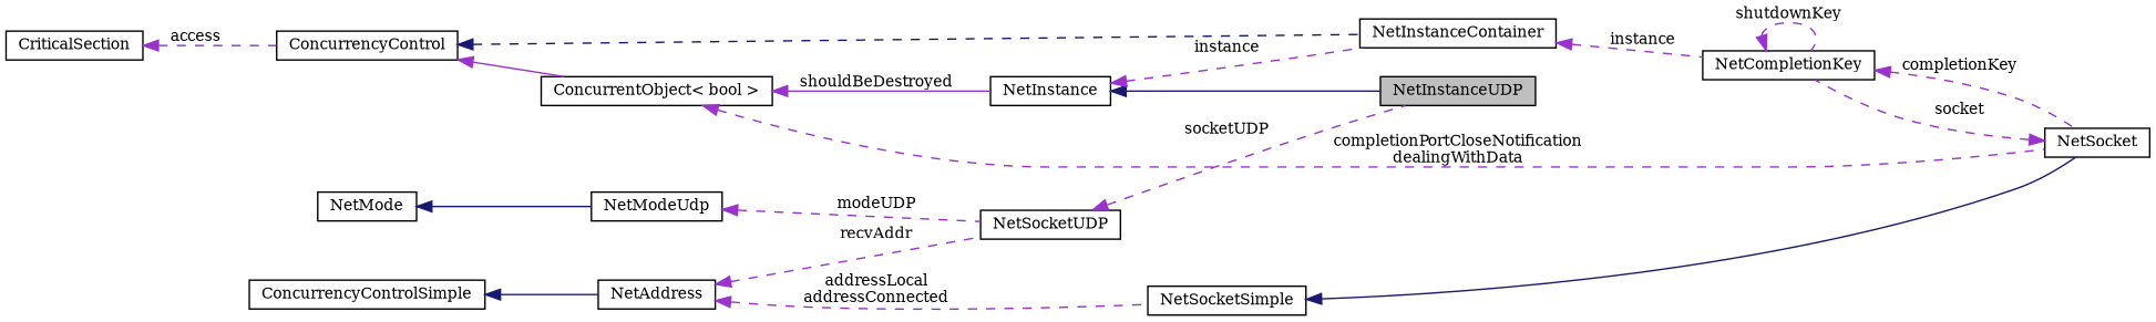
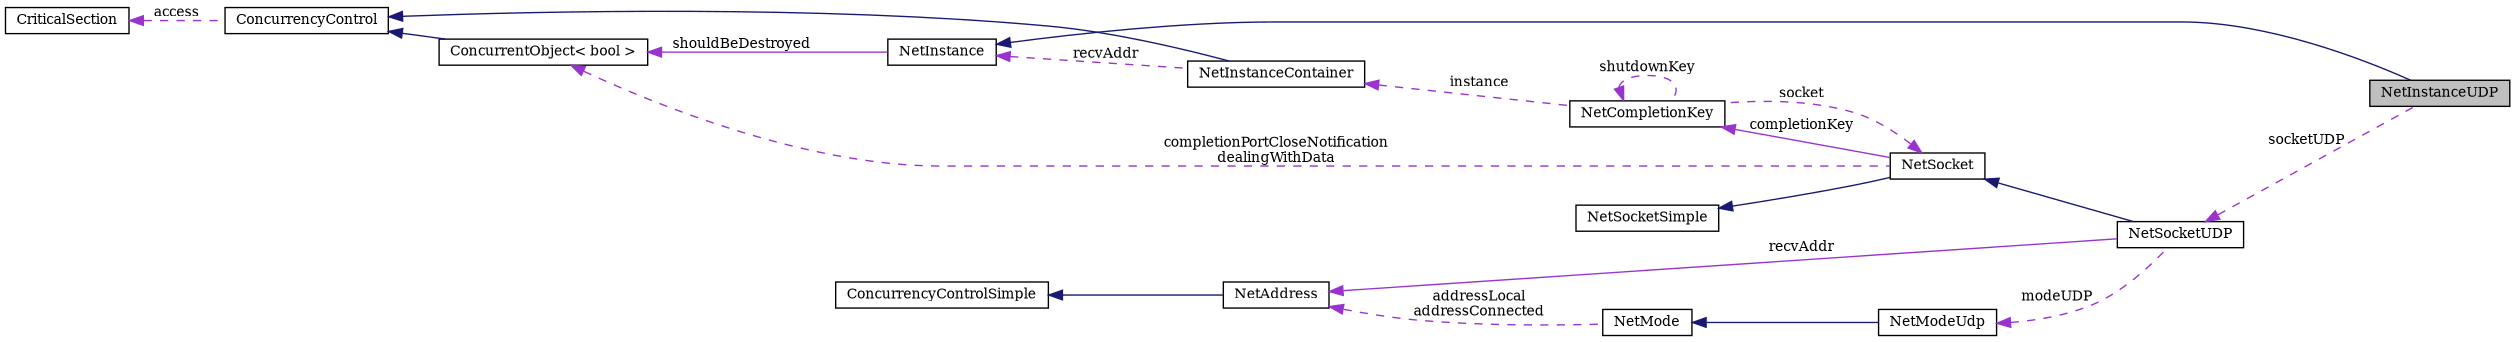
  digraph {
    fontname="DejaVu Serif"
    rankdir=LR
    node [color=black fillcolor=white fontname="DejaVu Serif" fontsize=10 shape=record style=filled]
    edge [color=darkorchid3 dir=back fontname="DejaVu Serif" fontsize=10 labelfontname=FreeSans labelfontsize=10 style=dashed]
    n1 [fillcolor=grey75 fontcolor=black height=0.2 label=NetInstanceUDP width=0.4]
    n2 [height=0.2 label=NetInstance width=0.4]
    n3 [height=0.2 label=NetInstanceContainer width=0.4]
    n4 [height=0.2 label=NetCompletionKey width=0.4]
    n5 [height=0.2 label="ConcurrentObject\< bool \>" width=0.4]
    n6 [height=0.2 label=NetSocket width=0.4]
    n7 [height=0.2 label=NetSocketUDP width=0.4]
    n8 [height=0.2 label=ConcurrencyControl width=0.4]
    n9 [height=0.2 label=CriticalSection width=0.4]
    n10 [height=0.2 label=ConcurrencyControlSimple width=0.4]
    n11 [height=0.2 label=NetAddress width=0.4]
    n12 [height=0.2 label=NetSocketSimple width=0.4]
    n13 [height=0.2 label=NetModeUdp width=0.4]
    n14 [height=0.2 label=NetMode width=0.4]
    n2 -> n1 [color=midnightblue style=solid]
-   n2 -> n3 [label=instance]
+   n2 -> n3 [label=recvAddr]
    n3 -> n4 [label=instance]
    n4 -> n4 [label=shutdownKey]
-   n4 -> n6 [label=completionKey]
+   n4 -> n6 [label=completionKey style=solid]
    n5 -> n2 [label=shouldBeDestroyed style=solid]
    n5 -> n6 [label="completionPortCloseNotification\ndealingWithData"]
    n6 -> n4 [label=socket]
+   n6 -> n7 [color=midnightblue style=solid]
    n7 -> n1 [label=socketUDP]
-   n8 -> n3 [color=midnightblue]
-   n8 -> n5 [style=solid]
+   n8 -> n3 [color=midnightblue style=solid]
+   n8 -> n5 [color=midnightblue style=solid]
    n9 -> n8 [label=access]
    n10 -> n11 [color=midnightblue style=solid]
-   n11 -> n7 [label=recvAddr]
-   n11 -> n12 [label="addressLocal\naddressConnected"]
+   n11 -> n7 [label=recvAddr style=solid]
+   n11 -> n14 [label="addressLocal\naddressConnected"]
    n12 -> n6 [color=midnightblue style=solid]
    n13 -> n7 [label=modeUDP]
    n14 -> n13 [color=midnightblue style=solid]
  }
